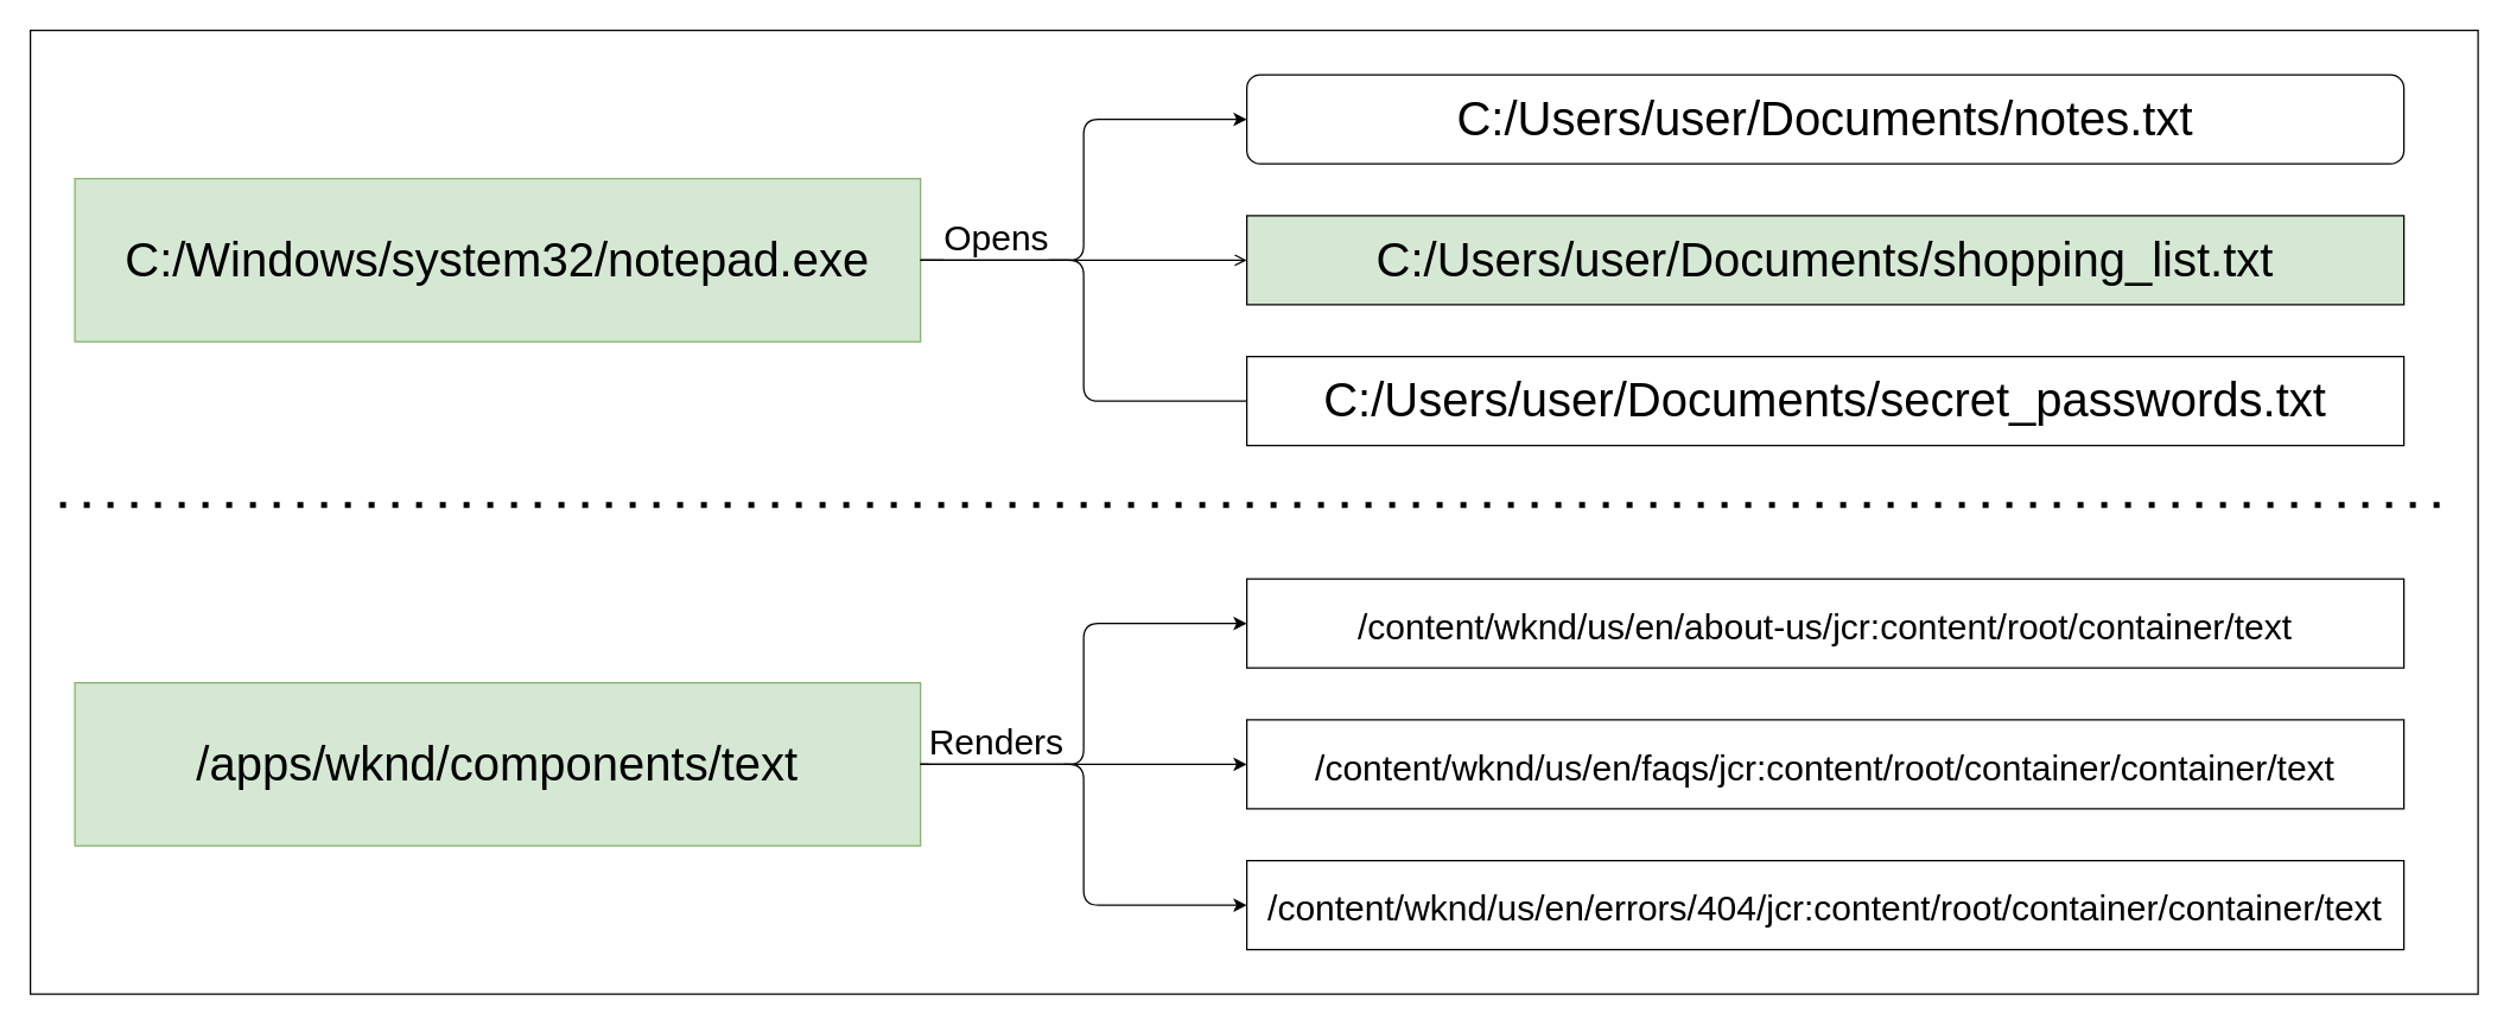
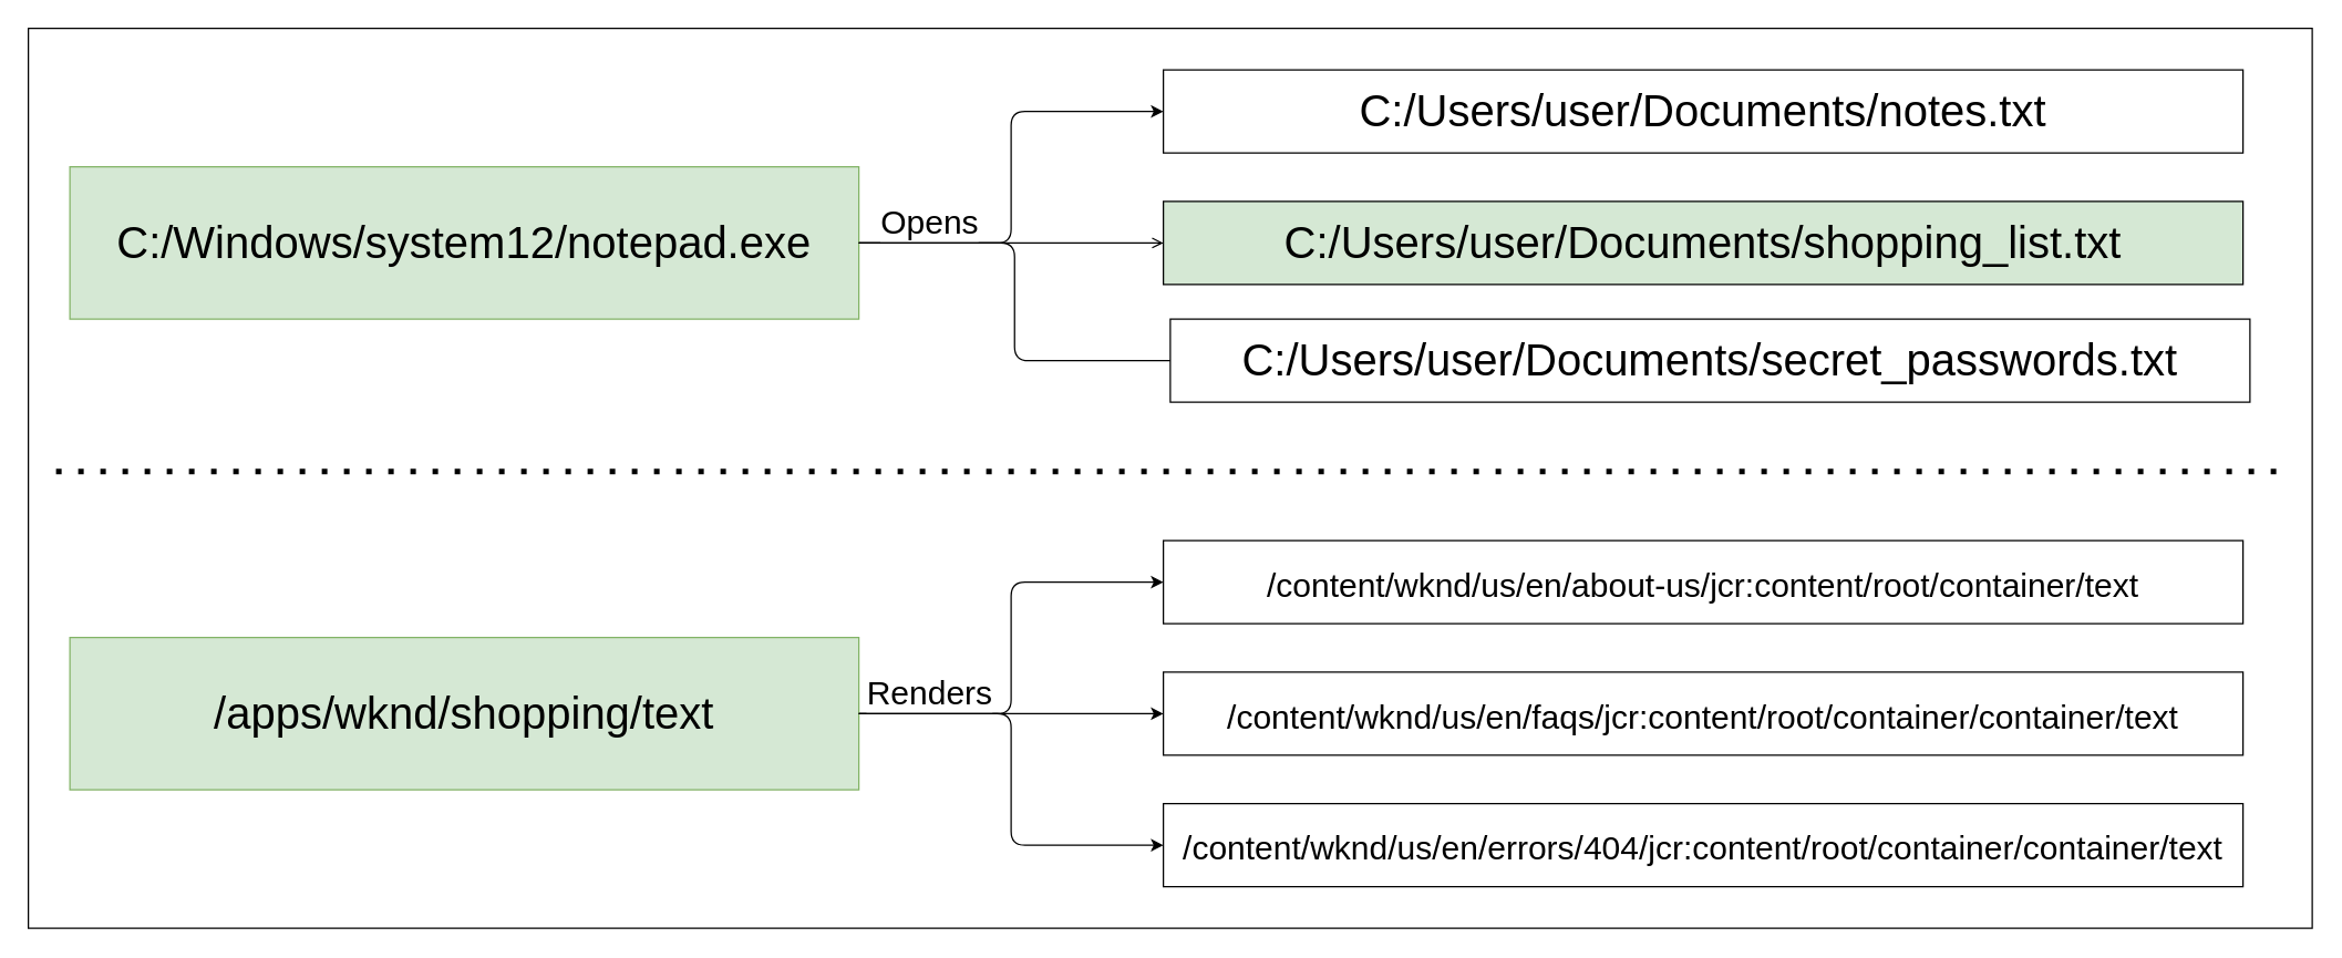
  <mxCell id="0" />
  <mxCell id="1" parent="0" />
  <mxCell id="2" value="" style="rounded=0;whiteSpace=wrap;html=1;fontSize=24;" vertex="1" parent="1"><mxGeometry x="20" y="20" width="1650" height="650" as="geometry" /></mxCell>
- <mxCell id="3" value="C:/Windows/system32/notepad.exe" style="rounded=0;whiteSpace=wrap;html=1;fontSize=32;fillColor=#d5e8d4;strokeColor=#82b366;" vertex="1" parent="1"><mxGeometry x="50" y="120" width="570" height="110" as="geometry" /></mxCell>
- <mxCell id="4" value="/apps/wknd/components/text" style="rounded=0;whiteSpace=wrap;html=1;fontSize=32;fillColor=#d5e8d4;strokeColor=#82b366;" vertex="1" parent="1"><mxGeometry x="50" y="460" width="570" height="110" as="geometry" /></mxCell>
- <mxCell id="5" value="C:/Users/user/Documents/notes.txt" style="whiteSpace=wrap;html=1;fontSize=32;rounded=1;" vertex="1" parent="1"><mxGeometry x="840" y="50" width="780" height="60" as="geometry" /></mxCell>
+ <mxCell id="3" value="C:/Windows/system12/notepad.exe" style="rounded=0;whiteSpace=wrap;html=1;fontSize=32;fillColor=#d5e8d4;strokeColor=#82b366;" vertex="1" parent="1"><mxGeometry x="50" y="120" width="570" height="110" as="geometry" /></mxCell>
+ <mxCell id="4" value="/apps/wknd/shopping/text" style="rounded=0;whiteSpace=wrap;html=1;fontSize=32;fillColor=#d5e8d4;strokeColor=#82b366;" vertex="1" parent="1"><mxGeometry x="50" y="460" width="570" height="110" as="geometry" /></mxCell>
+ <mxCell id="5" value="C:/Users/user/Documents/notes.txt" style="rounded=0;whiteSpace=wrap;html=1;fontSize=32;" vertex="1" parent="1"><mxGeometry x="840" y="50" width="780" height="60" as="geometry" /></mxCell>
  <mxCell id="6" value="C:/Users/user/Documents/shopping_list.txt" style="rounded=0;whiteSpace=wrap;html=1;fontSize=32;fillColor=#d5e8d4;" vertex="1" parent="1"><mxGeometry x="840" y="145" width="780" height="60" as="geometry" /></mxCell>
- <mxCell id="7" value="C:/Users/user/Documents/secret_passwords.txt" style="rounded=0;whiteSpace=wrap;html=1;fontSize=32;" vertex="1" parent="1"><mxGeometry x="840" y="240" width="780" height="60" as="geometry" /></mxCell>
+ <mxCell id="7" value="C:/Users/user/Documents/secret_passwords.txt" style="rounded=0;whiteSpace=wrap;html=1;fontSize=32;" vertex="1" parent="1"><mxGeometry x="845" y="230" width="780" height="60" as="geometry" /></mxCell>
  <mxCell id="8" value="&lt;font style=&quot;font-size: 24px;&quot;&gt;/content/wknd/us/en/about-us/jcr:content/root/container/text&lt;/font&gt;" style="rounded=0;whiteSpace=wrap;html=1;fontSize=32;" vertex="1" parent="1"><mxGeometry x="840" y="390" width="780" height="60" as="geometry" /></mxCell>
  <mxCell id="9" value="&lt;font style=&quot;font-size: 24px;&quot;&gt;/content/wknd/us/en/faqs/jcr:content/root/container/container/text&lt;/font&gt;" style="rounded=0;whiteSpace=wrap;html=1;fontSize=32;" vertex="1" parent="1"><mxGeometry x="840" y="485" width="780" height="60" as="geometry" /></mxCell>
  <mxCell id="10" value="&lt;font style=&quot;font-size: 24px;&quot;&gt;/content/wknd/us/en/errors/404/jcr:content/root/container/container/text&lt;/font&gt;" style="rounded=0;whiteSpace=wrap;html=1;fontSize=32;" vertex="1" parent="1"><mxGeometry x="840" y="580" width="780" height="60" as="geometry" /></mxCell>
  <mxCell id="11" value="" style="endArrow=classic;html=1;rounded=1;sketch=0;fontSize=24;exitX=1;exitY=0.5;exitDx=0;exitDy=0;entryX=0;entryY=0.5;entryDx=0;entryDy=0;edgeStyle=orthogonalEdgeStyle;" edge="1" parent="1" source="3" target="5"><mxGeometry relative="1" as="geometry"><mxPoint x="770" y="390" as="sourcePoint" /><mxPoint x="740" y="180" as="targetPoint" /></mxGeometry></mxCell>
  <mxCell id="12" value="Opens" style="edgeLabel;resizable=0;html=1;align=center;verticalAlign=middle;fontSize=24;" connectable="0" vertex="1" parent="11"><mxGeometry relative="1" as="geometry"><mxPoint x="-60" y="33" as="offset" /></mxGeometry></mxCell>
  <mxCell id="13" value="" style="endArrow=none;html=1;rounded=1;sketch=0;fontSize=24;exitX=1;exitY=0.5;exitDx=0;exitDy=0;entryX=0;entryY=0.5;entryDx=0;entryDy=0;edgeStyle=orthogonalEdgeStyle;" edge="1" parent="1" source="3" target="7"><mxGeometry width="50" height="50" relative="1" as="geometry"><mxPoint x="800" y="420" as="sourcePoint" /><mxPoint x="850" y="370" as="targetPoint" /></mxGeometry></mxCell>
  <mxCell id="14" value="" style="endArrow=open;html=1;rounded=1;sketch=0;fontSize=24;exitX=1;exitY=0.5;exitDx=0;exitDy=0;entryX=0;entryY=0.5;entryDx=0;entryDy=0;" edge="1" parent="1" source="3" target="6"><mxGeometry width="50" height="50" relative="1" as="geometry"><mxPoint x="800" y="420" as="sourcePoint" /><mxPoint x="850" y="370" as="targetPoint" /></mxGeometry></mxCell>
  <mxCell id="15" value="" style="endArrow=none;dashed=1;html=1;dashPattern=1 3;strokeWidth=4;rounded=1;sketch=0;fontSize=24;" edge="1" parent="1"><mxGeometry width="50" height="50" relative="1" as="geometry"><mxPoint x="40" y="340" as="sourcePoint" /><mxPoint x="1650" y="340" as="targetPoint" /></mxGeometry></mxCell>
  <mxCell id="16" value="" style="endArrow=classic;html=1;rounded=1;sketch=0;fontSize=24;exitX=1;exitY=0.5;exitDx=0;exitDy=0;entryX=0;entryY=0.5;entryDx=0;entryDy=0;edgeStyle=orthogonalEdgeStyle;" edge="1" parent="1"><mxGeometry relative="1" as="geometry"><mxPoint x="620" y="515" as="sourcePoint" /><mxPoint x="840" y="420" as="targetPoint" /><Array as="points"><mxPoint x="730" y="515" /><mxPoint x="730" y="420" /></Array></mxGeometry></mxCell>
  <mxCell id="17" value="Renders" style="edgeLabel;resizable=0;html=1;align=center;verticalAlign=middle;fontSize=24;" connectable="0" vertex="1" parent="16"><mxGeometry relative="1" as="geometry"><mxPoint x="-60" y="33" as="offset" /></mxGeometry></mxCell>
  <mxCell id="18" value="" style="endArrow=classic;html=1;rounded=1;sketch=0;fontSize=24;exitX=1;exitY=0.5;exitDx=0;exitDy=0;entryX=0;entryY=0.5;entryDx=0;entryDy=0;edgeStyle=orthogonalEdgeStyle;" edge="1" parent="1"><mxGeometry width="50" height="50" relative="1" as="geometry"><mxPoint x="620" y="515" as="sourcePoint" /><mxPoint x="840" y="610" as="targetPoint" /><Array as="points"><mxPoint x="730" y="515" /><mxPoint x="730" y="610" /></Array></mxGeometry></mxCell>
  <mxCell id="19" value="" style="endArrow=classic;html=1;rounded=1;sketch=0;fontSize=24;exitX=1;exitY=0.5;exitDx=0;exitDy=0;entryX=0;entryY=0.5;entryDx=0;entryDy=0;" edge="1" parent="1" target="9"><mxGeometry width="50" height="50" relative="1" as="geometry"><mxPoint x="620" y="515" as="sourcePoint" /><mxPoint x="730" y="515" as="targetPoint" /></mxGeometry></mxCell>
